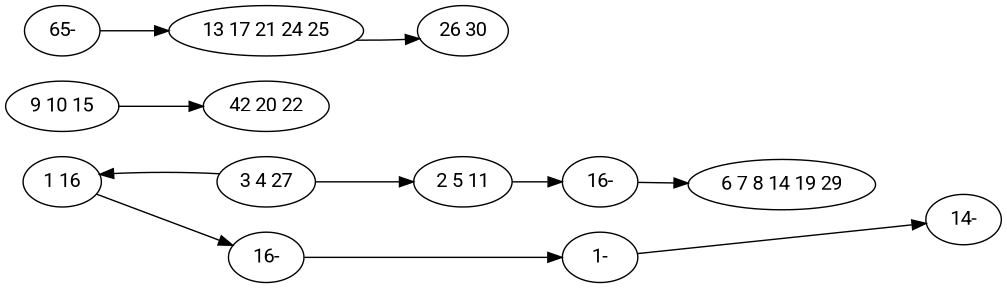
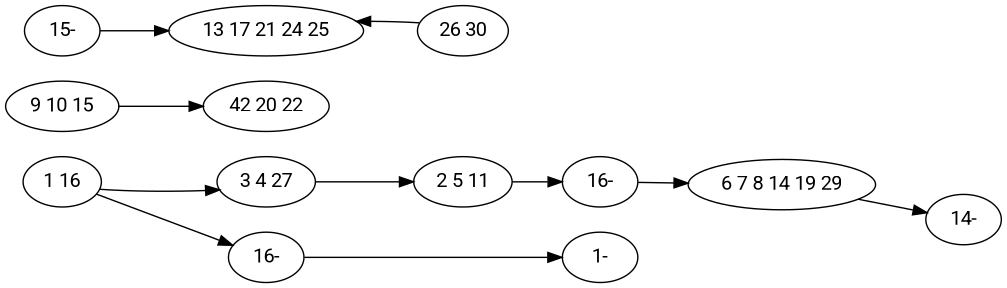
  digraph {
    fontname=Roboto
    rankdir=LR
    node [fontname=Roboto]
    edge [fontname=Roboto]
    n1 [label="1 16"]
    n2 [label="3 4 27"]
    n3 [label="16-"]
    n4 [label="2 5 11"]
    n5 [label="9 10 15"]
    n6 [label="42 20 22"]
    n7 [label="1-"]
    n8 [label="16-"]
    n9 [label="6 7 8 14 19 29"]
    n10 [label="14-"]
-   n11 [label="65-"]
+   n11 [label="15-"]
    n12 [label="13 17 21 24 25"]
    n13 [label="26 30"]
-   n2 -> n1
+   n1 -> n2
    n1 -> n3
    n2 -> n4
    n3 -> n7
    n4 -> n8
    n5 -> n6
    n8 -> n9
-   n7 -> n10
+   n9 -> n10
    n11 -> n12
-   n12 -> n13
+   n13 -> n12
  }
